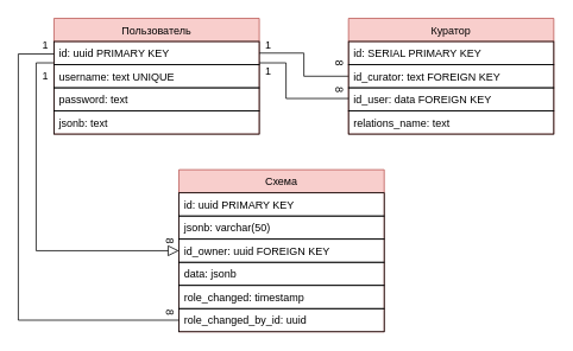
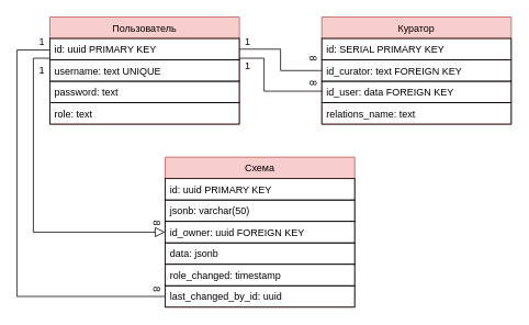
  <mxCell id="0" />
  <mxCell id="1" parent="0" />
  <mxCell id="2" style="edgeStyle=orthogonalEdgeStyle;rounded=0;orthogonalLoop=1;jettySize=auto;html=1;endArrow=block;endFill=0;endSize=10;" parent="1" source="3" target="21" edge="1"><mxGeometry relative="1" as="geometry"><Array as="points"><mxPoint x="40" y="70" /><mxPoint x="40" y="281" /></Array></mxGeometry></mxCell>
  <mxCell id="3" value="Пользователь" style="swimlane;fontStyle=0;childLayout=stackLayout;horizontal=1;startSize=26;fillColor=#f8cecc;horizontalStack=0;resizeParent=1;resizeParentMax=0;resizeLast=0;collapsible=1;marginBottom=0;strokeColor=#b85450;" parent="1" vertex="1"><mxGeometry x="60" y="20" width="230" height="130" as="geometry" /></mxCell>
  <mxCell id="4" value="id: uuid PRIMARY KEY" style="text;fillColor=none;align=left;verticalAlign=top;spacingLeft=4;spacingRight=4;overflow=hidden;rotatable=0;points=[[0,0.5],[1,0.5]];portConstraint=eastwest;strokeColor=#000000;" parent="3" vertex="1"><mxGeometry y="26" width="230" height="26" as="geometry" /></mxCell>
  <mxCell id="5" value="username: text UNIQUE" style="text;fillColor=none;align=left;verticalAlign=top;spacingLeft=4;spacingRight=4;overflow=hidden;rotatable=0;points=[[0,0.5],[1,0.5]];portConstraint=eastwest;strokeColor=#000000;" parent="3" vertex="1"><mxGeometry y="52" width="230" height="26" as="geometry" /></mxCell>
  <mxCell id="6" value="password: text" style="text;fillColor=none;align=left;verticalAlign=top;spacingLeft=4;spacingRight=4;overflow=hidden;rotatable=0;points=[[0,0.5],[1,0.5]];portConstraint=eastwest;strokeColor=#000000;" parent="3" vertex="1"><mxGeometry y="78" width="230" height="26" as="geometry" /></mxCell>
- <mxCell id="7" value="jsonb: text" style="text;fillColor=none;align=left;verticalAlign=top;spacingLeft=4;spacingRight=4;overflow=hidden;rotatable=0;points=[[0,0.5],[1,0.5]];portConstraint=eastwest;strokeColor=#000000;" parent="3" vertex="1"><mxGeometry y="104" width="230" height="26" as="geometry" /></mxCell>
+ <mxCell id="7" value="role: text" style="text;fillColor=none;align=left;verticalAlign=top;spacingLeft=4;spacingRight=4;overflow=hidden;rotatable=0;points=[[0,0.5],[1,0.5]];portConstraint=eastwest;strokeColor=#000000;" parent="3" vertex="1"><mxGeometry y="104" width="230" height="26" as="geometry" /></mxCell>
  <mxCell id="8" style="edgeStyle=orthogonalEdgeStyle;rounded=0;orthogonalLoop=1;jettySize=auto;html=1;entryX=1;entryY=0.5;entryDx=0;entryDy=0;endArrow=none;endFill=0;" parent="1" source="9" target="4" edge="1"><mxGeometry relative="1" as="geometry"><Array as="points"><mxPoint x="340" y="85" /><mxPoint x="340" y="59" /></Array></mxGeometry></mxCell>
  <mxCell id="9" value="Куратор" style="swimlane;fontStyle=0;childLayout=stackLayout;horizontal=1;startSize=26;fillColor=#f8cecc;horizontalStack=0;resizeParent=1;resizeParentMax=0;resizeLast=0;collapsible=1;marginBottom=0;strokeColor=#b85450;" parent="1" vertex="1"><mxGeometry x="390" y="20" width="230" height="130" as="geometry" /></mxCell>
  <mxCell id="10" value="id: SERIAL PRIMARY KEY" style="text;fillColor=none;align=left;verticalAlign=top;spacingLeft=4;spacingRight=4;overflow=hidden;rotatable=0;points=[[0,0.5],[1,0.5]];portConstraint=eastwest;strokeColor=#000000;" parent="9" vertex="1"><mxGeometry y="26" width="230" height="26" as="geometry" /></mxCell>
  <mxCell id="11" value="id_curator: text FOREIGN KEY" style="text;fillColor=none;align=left;verticalAlign=top;spacingLeft=4;spacingRight=4;overflow=hidden;rotatable=0;points=[[0,0.5],[1,0.5]];portConstraint=eastwest;strokeColor=#000000;" parent="9" vertex="1"><mxGeometry y="52" width="230" height="26" as="geometry" /></mxCell>
  <mxCell id="12" value="id_user: data FOREIGN KEY" style="text;fillColor=none;align=left;verticalAlign=top;spacingLeft=4;spacingRight=4;overflow=hidden;rotatable=0;points=[[0,0.5],[1,0.5]];portConstraint=eastwest;strokeColor=#000000;" parent="9" vertex="1"><mxGeometry y="78" width="230" height="26" as="geometry" /></mxCell>
  <mxCell id="13" value="relations_name: text" style="text;fillColor=none;align=left;verticalAlign=top;spacingLeft=4;spacingRight=4;overflow=hidden;rotatable=0;points=[[0,0.5],[1,0.5]];portConstraint=eastwest;strokeColor=#000000;" parent="9" vertex="1"><mxGeometry y="104" width="230" height="26" as="geometry" /></mxCell>
  <mxCell id="14" value="1" style="text;html=1;align=center;verticalAlign=middle;resizable=0;points=[];autosize=1;" parent="1" vertex="1"><mxGeometry x="290" y="40" width="20" height="20" as="geometry" /></mxCell>
  <mxCell id="15" value="8" style="text;html=1;align=center;verticalAlign=middle;resizable=0;points=[];autosize=1;rotation=91;" parent="1" vertex="1"><mxGeometry x="370" y="60" width="20" height="20" as="geometry" /></mxCell>
  <mxCell id="16" value="1" style="text;html=1;align=center;verticalAlign=middle;resizable=0;points=[];autosize=1;" parent="1" vertex="1"><mxGeometry x="40" y="75" width="20" height="20" as="geometry" /></mxCell>
  <mxCell id="17" value="8" style="text;html=1;align=center;verticalAlign=middle;resizable=0;points=[];autosize=1;rotation=91;" parent="1" vertex="1"><mxGeometry x="180" y="260" width="20" height="20" as="geometry" /></mxCell>
  <mxCell id="18" style="edgeStyle=orthogonalEdgeStyle;rounded=0;orthogonalLoop=1;jettySize=auto;html=1;endArrow=none;endFill=0;" edge="1" parent="1" source="9" target="4"><mxGeometry relative="1" as="geometry"><mxPoint x="400" y="95" as="sourcePoint" /><mxPoint x="300" y="69" as="targetPoint" /><Array as="points"><mxPoint x="320" y="110" /><mxPoint x="320" y="70" /></Array></mxGeometry></mxCell>
  <mxCell id="19" value="8" style="text;html=1;align=center;verticalAlign=middle;resizable=0;points=[];autosize=1;rotation=91;" vertex="1" parent="1"><mxGeometry x="370" y="90" width="20" height="20" as="geometry" /></mxCell>
  <mxCell id="20" value="1" style="text;html=1;align=center;verticalAlign=middle;resizable=0;points=[];autosize=1;" vertex="1" parent="1"><mxGeometry x="290" y="70" width="20" height="20" as="geometry" /></mxCell>
  <mxCell id="21" value="Схема" style="swimlane;fontStyle=0;childLayout=stackLayout;horizontal=1;startSize=26;fillColor=#f8cecc;horizontalStack=0;resizeParent=1;resizeParentMax=0;resizeLast=0;collapsible=1;marginBottom=0;strokeColor=#b85450;" parent="1" vertex="1"><mxGeometry x="200" y="190" width="230" height="182" as="geometry" /></mxCell>
  <mxCell id="22" value="id: uuid PRIMARY KEY" style="text;fillColor=none;align=left;verticalAlign=top;spacingLeft=4;spacingRight=4;overflow=hidden;rotatable=0;points=[[0,0.5],[1,0.5]];portConstraint=eastwest;strokeColor=#000000;" parent="21" vertex="1"><mxGeometry y="26" width="230" height="26" as="geometry" /></mxCell>
  <mxCell id="23" value="jsonb: varchar(50)" style="text;fillColor=none;align=left;verticalAlign=top;spacingLeft=4;spacingRight=4;overflow=hidden;rotatable=0;points=[[0,0.5],[1,0.5]];portConstraint=eastwest;strokeColor=#000000;" vertex="1" parent="21"><mxGeometry y="52" width="230" height="26" as="geometry" /></mxCell>
  <mxCell id="24" value="id_owner: uuid FOREIGN KEY" style="text;fillColor=none;align=left;verticalAlign=top;spacingLeft=4;spacingRight=4;overflow=hidden;rotatable=0;points=[[0,0.5],[1,0.5]];portConstraint=eastwest;strokeColor=#000000;" parent="21" vertex="1"><mxGeometry y="78" width="230" height="26" as="geometry" /></mxCell>
  <mxCell id="25" value="data: jsonb" style="text;fillColor=none;align=left;verticalAlign=top;spacingLeft=4;spacingRight=4;overflow=hidden;rotatable=0;points=[[0,0.5],[1,0.5]];portConstraint=eastwest;strokeColor=#000000;" parent="21" vertex="1"><mxGeometry y="104" width="230" height="26" as="geometry" /></mxCell>
  <mxCell id="26" value="role_changed: timestamp" style="text;fillColor=none;align=left;verticalAlign=top;spacingLeft=4;spacingRight=4;overflow=hidden;rotatable=0;points=[[0,0.5],[1,0.5]];portConstraint=eastwest;strokeColor=#000000;" parent="21" vertex="1"><mxGeometry y="130" width="230" height="26" as="geometry" /></mxCell>
- <mxCell id="27" value="role_changed_by_id: uuid" style="text;fillColor=none;align=left;verticalAlign=top;spacingLeft=4;spacingRight=4;overflow=hidden;rotatable=0;points=[[0,0.5],[1,0.5]];portConstraint=eastwest;strokeColor=#000000;" vertex="1" parent="21"><mxGeometry y="156" width="230" height="26" as="geometry" /></mxCell>
+ <mxCell id="27" value="last_changed_by_id: uuid" style="text;fillColor=none;align=left;verticalAlign=top;spacingLeft=4;spacingRight=4;overflow=hidden;rotatable=0;points=[[0,0.5],[1,0.5]];portConstraint=eastwest;strokeColor=#000000;" vertex="1" parent="21"><mxGeometry y="156" width="230" height="26" as="geometry" /></mxCell>
  <mxCell id="28" style="edgeStyle=orthogonalEdgeStyle;rounded=0;orthogonalLoop=1;jettySize=auto;html=1;endArrow=none;endFill=0;endSize=10;" edge="1" parent="1" source="4" target="27"><mxGeometry relative="1" as="geometry"><mxPoint x="40" y="60" as="sourcePoint" /><mxPoint x="180" y="346" as="targetPoint" /><Array as="points"><mxPoint x="20" y="60" /><mxPoint x="20" y="359" /></Array></mxGeometry></mxCell>
  <mxCell id="29" value="8" style="text;html=1;align=center;verticalAlign=middle;resizable=0;points=[];autosize=1;rotation=91;" vertex="1" parent="1"><mxGeometry x="180" y="340" width="20" height="20" as="geometry" /></mxCell>
  <mxCell id="30" value="1" style="text;html=1;align=center;verticalAlign=middle;resizable=0;points=[];autosize=1;" vertex="1" parent="1"><mxGeometry x="40" y="40" width="20" height="20" as="geometry" /></mxCell>
